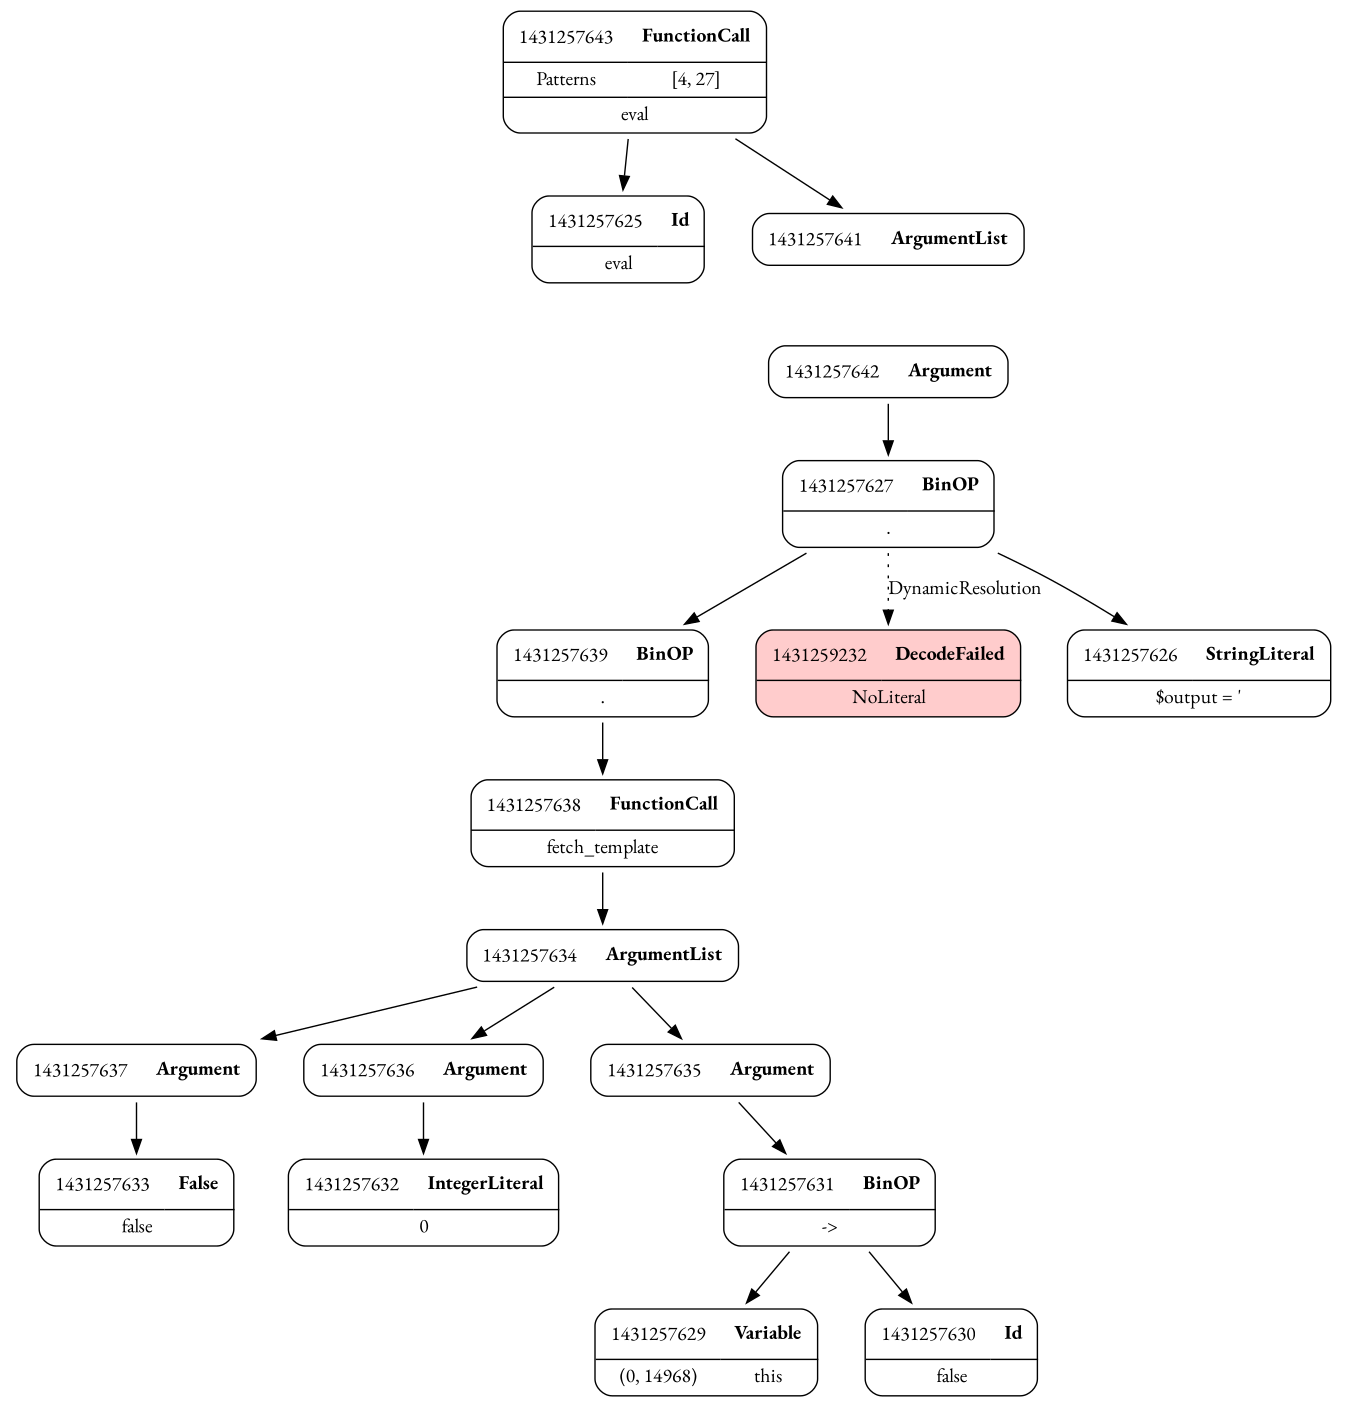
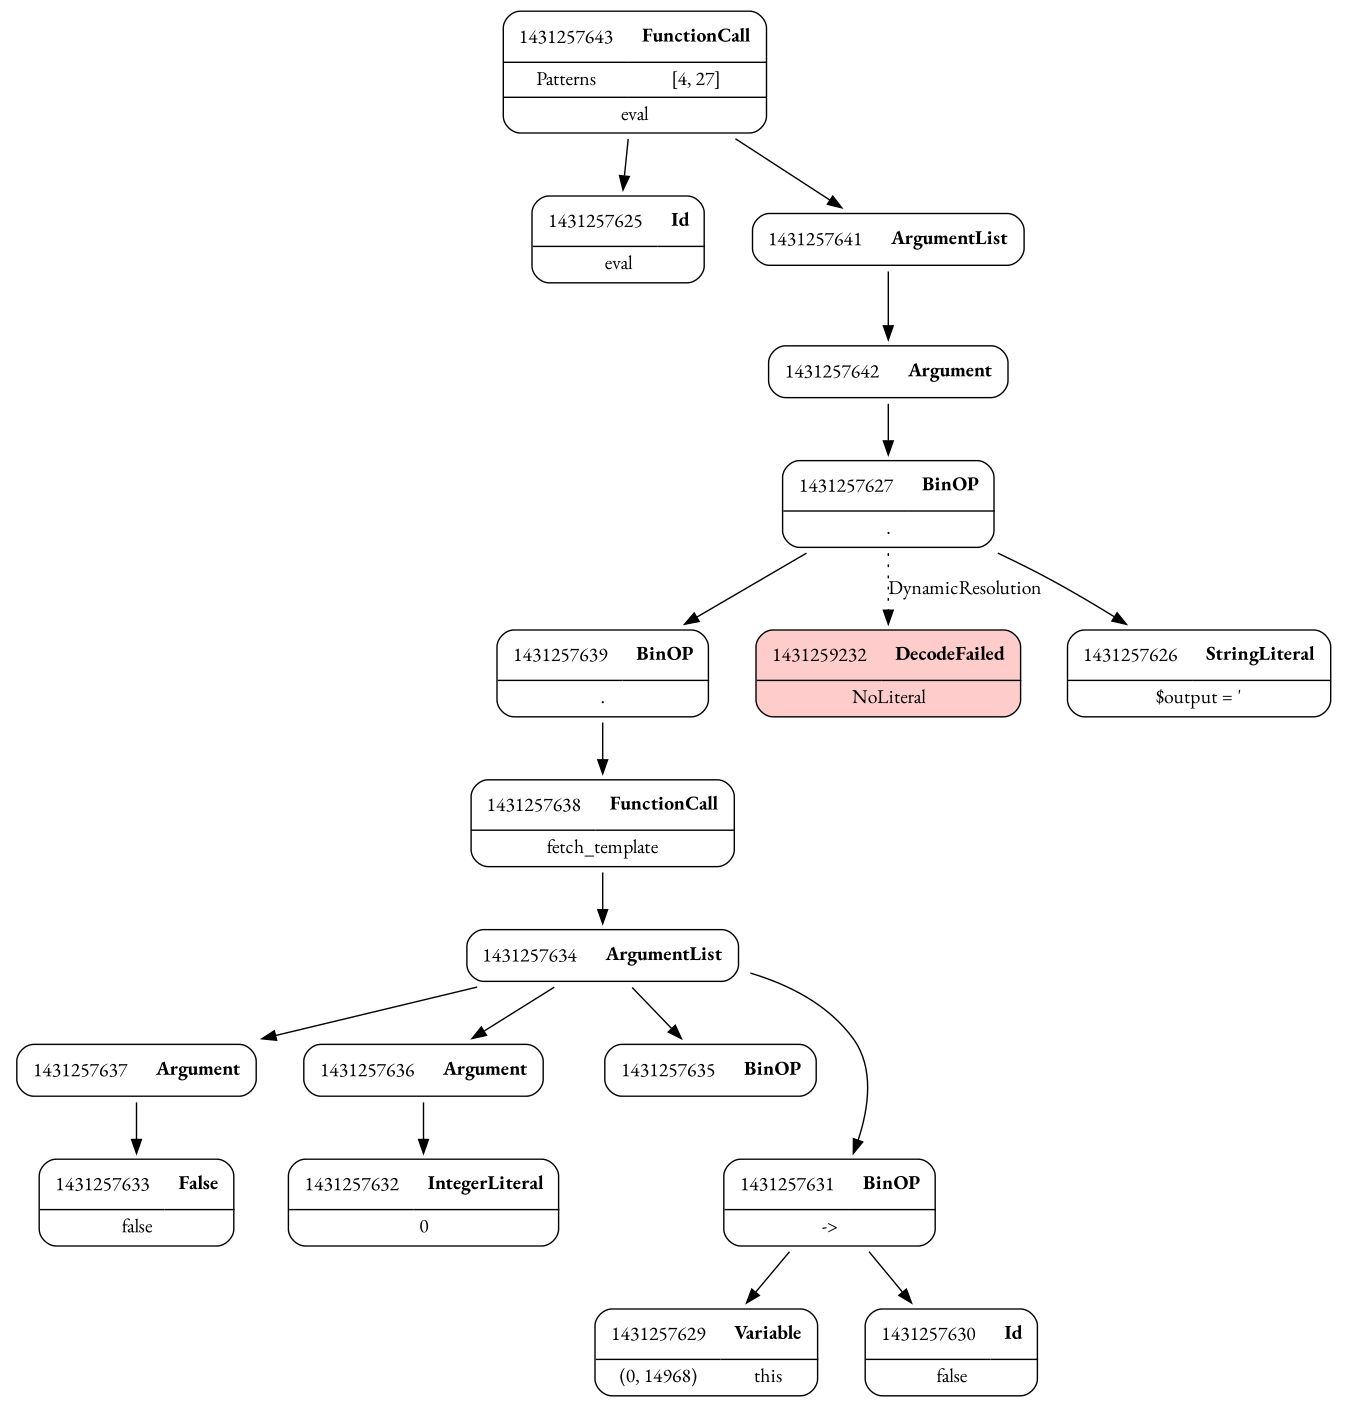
  digraph {
    fontname="EB Garamond"
    node [fontname="EB Garamond" shape=none]
    edge [fontname="EB Garamond" weight=2]
    n1 [label=<<TABLE border='1' cellspacing='0' cellpadding='10' style='rounded' ><TR><TD border='0'>1431257643</TD><TD border='0'><B>FunctionCall</B></TD></TR><HR/><TR><TD border='0' cellpadding='5'>Patterns</TD><TD border='0' cellpadding='5'>[4, 27]</TD></TR><HR/><TR><TD border='0' cellpadding='5' colspan='2'>eval</TD></TR></TABLE>>]
    n2 [label=<<TABLE border='1' cellspacing='0' cellpadding='10' style='rounded' ><TR><TD border='0'>1431257625</TD><TD border='0'><B>Id</B></TD></TR><HR/><TR><TD border='0' cellpadding='5' colspan='2'>eval</TD></TR></TABLE>>]
    n3 [label=<<TABLE border='1' cellspacing='0' cellpadding='10' style='rounded' ><TR><TD border='0'>1431257641</TD><TD border='0'><B>ArgumentList</B></TD></TR></TABLE>>]
    n4 [label=<<TABLE border='1' cellspacing='0' cellpadding='10' style='rounded' ><TR><TD border='0'>1431257642</TD><TD border='0'><B>Argument</B></TD></TR></TABLE>>]
    n5 [label=<<TABLE border='1' cellspacing='0' cellpadding='10' style='rounded' ><TR><TD border='0'>1431257627</TD><TD border='0'><B>BinOP</B></TD></TR><HR/><TR><TD border='0' cellpadding='5' colspan='2'>.</TD></TR></TABLE>>]
    n6 [label=<<TABLE border='1' cellspacing='0' cellpadding='10' style='rounded' ><TR><TD border='0'>1431257639</TD><TD border='0'><B>BinOP</B></TD></TR><HR/><TR><TD border='0' cellpadding='5' colspan='2'>.</TD></TR></TABLE>>]
    n7 [label=<<TABLE border='1' cellspacing='0' cellpadding='10' style='rounded' bgcolor='#FFCCCC' ><TR><TD border='0'>1431259232</TD><TD border='0'><B>DecodeFailed</B></TD></TR><HR/><TR><TD border='0' cellpadding='5' colspan='2'>NoLiteral</TD></TR></TABLE>>]
    n8 [label=<<TABLE border='1' cellspacing='0' cellpadding='10' style='rounded' ><TR><TD border='0'>1431257626</TD><TD border='0'><B>StringLiteral</B></TD></TR><HR/><TR><TD border='0' cellpadding='5' colspan='2'>$output = '</TD></TR></TABLE>>]
    n9 [label=<<TABLE border='1' cellspacing='0' cellpadding='10' style='rounded' ><TR><TD border='0'>1431257638</TD><TD border='0'><B>FunctionCall</B></TD></TR><HR/><TR><TD border='0' cellpadding='5' colspan='2'>fetch_template</TD></TR></TABLE>>]
    n10 [label=<<TABLE border='1' cellspacing='0' cellpadding='10' style='rounded' ><TR><TD border='0'>1431257634</TD><TD border='0'><B>ArgumentList</B></TD></TR></TABLE>>]
    n11 [label=<<TABLE border='1' cellspacing='0' cellpadding='10' style='rounded' ><TR><TD border='0'>1431257637</TD><TD border='0'><B>Argument</B></TD></TR></TABLE>>]
    n12 [label=<<TABLE border='1' cellspacing='0' cellpadding='10' style='rounded' ><TR><TD border='0'>1431257636</TD><TD border='0'><B>Argument</B></TD></TR></TABLE>>]
-   n13 [label=<<TABLE border='1' cellspacing='0' cellpadding='10' style='rounded' ><TR><TD border='0'>1431257635</TD><TD border='0'><B>Argument</B></TD></TR></TABLE>>]
+   n13 [label=<<TABLE border='1' cellspacing='0' cellpadding='10' style='rounded' ><TR><TD border='0'>1431257635</TD><TD border='0'><B>BinOP</B></TD></TR></TABLE>>]
    n14 [label=<<TABLE border='1' cellspacing='0' cellpadding='10' style='rounded' ><TR><TD border='0'>1431257633</TD><TD border='0'><B>False</B></TD></TR><HR/><TR><TD border='0' cellpadding='5' colspan='2'>false</TD></TR></TABLE>>]
    n15 [label=<<TABLE border='1' cellspacing='0' cellpadding='10' style='rounded' ><TR><TD border='0'>1431257632</TD><TD border='0'><B>IntegerLiteral</B></TD></TR><HR/><TR><TD border='0' cellpadding='5' colspan='2'>0</TD></TR></TABLE>>]
    n16 [label=<<TABLE border='1' cellspacing='0' cellpadding='10' style='rounded' ><TR><TD border='0'>1431257631</TD><TD border='0'><B>BinOP</B></TD></TR><HR/><TR><TD border='0' cellpadding='5' colspan='2'>-&gt;</TD></TR></TABLE>>]
    n17 [label=<<TABLE border='1' cellspacing='0' cellpadding='10' style='rounded' ><TR><TD border='0'>1431257629</TD><TD border='0'><B>Variable</B></TD></TR><HR/><TR><TD border='0' cellpadding='5'>(0, 14968)</TD><TD border='0' cellpadding='5'>this</TD></TR></TABLE>>]
    n18 [label=<<TABLE border='1' cellspacing='0' cellpadding='10' style='rounded' ><TR><TD border='0'>1431257630</TD><TD border='0'><B>Id</B></TD></TR><HR/><TR><TD border='0' cellpadding='5' colspan='2'>false</TD></TR></TABLE>>]
    n1 -> n2
    n1 -> n3
+   n3 -> n4
    n4 -> n5
    n5 -> n6
    n5 -> n7 [label=DynamicResolution style=dotted weight=""]
    n5 -> n8
    n6 -> n9
    n9 -> n10
    n10 -> n11
    n10 -> n12
    n10 -> n13
    n11 -> n14
    n12 -> n15
-   n13 -> n16
+   n10 -> n16
    n16 -> n17
    n16 -> n18
  }
